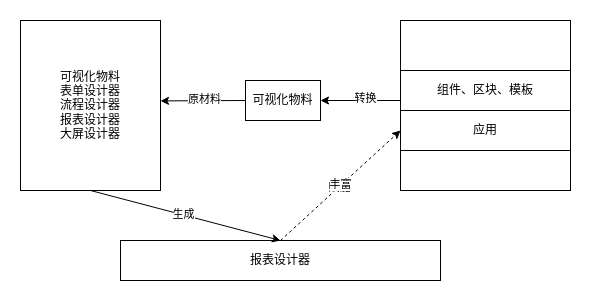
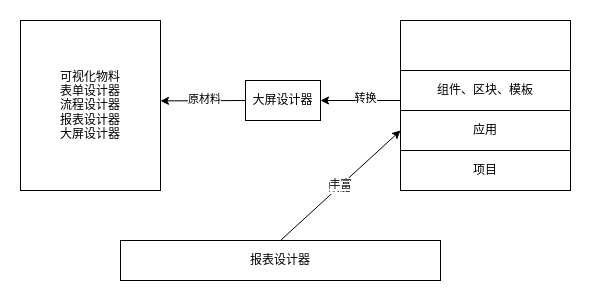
  <mxCell id="0" />
  <mxCell id="1" parent="0" />
  <mxCell id="2" value="" style="rounded=0;whiteSpace=wrap;html=1;" vertex="1" parent="1"><mxGeometry x="400" y="20" width="170" height="170" as="geometry" /></mxCell>
- <mxCell id="3" value="可视化物料" style="rounded=0;whiteSpace=wrap;html=1;" vertex="1" parent="1"><mxGeometry x="245" y="80" width="75" height="40" as="geometry" /></mxCell>
+ <mxCell id="3" value="大屏设计器" style="rounded=0;whiteSpace=wrap;html=1;" vertex="1" parent="1"><mxGeometry x="245" y="80" width="75" height="40" as="geometry" /></mxCell>
  <mxCell id="4" value="应用" style="rounded=0;whiteSpace=wrap;html=1;" vertex="1" parent="1"><mxGeometry x="400" y="110" width="170" height="40" as="geometry" /></mxCell>
+ <mxCell id="5" value="项目" style="rounded=0;whiteSpace=wrap;html=1;" vertex="1" parent="1"><mxGeometry x="400" y="150" width="170" height="40" as="geometry" /></mxCell>
  <mxCell id="6" value="组件、区块、模板" style="rounded=0;whiteSpace=wrap;html=1;" vertex="1" parent="1"><mxGeometry x="400" y="70" width="170" height="40" as="geometry" /></mxCell>
  <mxCell id="7" value="可视化物料&lt;div&gt;表单设计器&lt;/div&gt;&lt;div&gt;流程设计器&lt;/div&gt;&lt;div&gt;报表设计器&lt;/div&gt;&lt;div&gt;大屏设计器&lt;/div&gt;" style="rounded=0;whiteSpace=wrap;html=1;" vertex="1" parent="1"><mxGeometry x="20" y="20" width="140" height="170" as="geometry" /></mxCell>
  <mxCell id="8" value="报表设计器" style="rounded=0;whiteSpace=wrap;html=1;" vertex="1" parent="1"><mxGeometry x="120" y="240" width="320" height="40" as="geometry" /></mxCell>
  <mxCell id="9" value="" style="endArrow=classic;html=1;rounded=0;entryX=1;entryY=0.5;entryDx=0;entryDy=0;" edge="1" parent="1" target="3"><mxGeometry width="50" height="50" relative="1" as="geometry"><mxPoint x="400" y="100" as="sourcePoint" /><mxPoint x="450" y="50" as="targetPoint" /></mxGeometry></mxCell>
  <mxCell id="10" value="转换" style="edgeLabel;html=1;align=center;verticalAlign=middle;resizable=0;points=[];" vertex="1" connectable="0" parent="9"><mxGeometry x="-0.111" y="-3" relative="1" as="geometry"><mxPoint as="offset" /></mxGeometry></mxCell>
  <mxCell id="11" value="" style="endArrow=classic;html=1;rounded=0;exitX=0;exitY=0.5;exitDx=0;exitDy=0;entryX=1;entryY=0.473;entryDx=0;entryDy=0;entryPerimeter=0;" edge="1" parent="1" source="3" target="7"><mxGeometry width="50" height="50" relative="1" as="geometry"><mxPoint x="350" y="140" as="sourcePoint" /><mxPoint x="400" y="90" as="targetPoint" /></mxGeometry></mxCell>
  <mxCell id="12" value="原材料" style="edgeLabel;html=1;align=center;verticalAlign=middle;resizable=0;points=[];" vertex="1" connectable="0" parent="11"><mxGeometry x="-0.028" y="-2" relative="1" as="geometry"><mxPoint as="offset" /></mxGeometry></mxCell>
- <mxCell id="13" value="" style="endArrow=classic;html=1;rounded=0;exitX=0.5;exitY=1;exitDx=0;exitDy=0;entryX=0.5;entryY=0;entryDx=0;entryDy=0;" edge="1" parent="1" source="7" target="8"><mxGeometry width="50" height="50" relative="1" as="geometry"><mxPoint x="250" y="210" as="sourcePoint" /><mxPoint x="300" y="160" as="targetPoint" /></mxGeometry></mxCell>
- <mxCell id="14" value="生成" style="edgeLabel;html=1;align=center;verticalAlign=middle;resizable=0;points=[];" vertex="1" connectable="0" parent="13"><mxGeometry x="-0.031" y="1" relative="1" as="geometry"><mxPoint as="offset" /></mxGeometry></mxCell>
- <mxCell id="15" value="" style="endArrow=classic;html=1;rounded=0;entryX=0;entryY=0.5;entryDx=0;entryDy=0;exitX=0.5;exitY=0;exitDx=0;exitDy=0;dashed=1;" edge="1" parent="1" source="8" target="4"><mxGeometry width="50" height="50" relative="1" as="geometry"><mxPoint x="100" y="200" as="sourcePoint" /><mxPoint x="315" y="260" as="targetPoint" /></mxGeometry></mxCell>
+ <mxCell id="15" value="" style="endArrow=classic;html=1;rounded=0;entryX=0;entryY=0.5;entryDx=0;entryDy=0;exitX=0.5;exitY=0;exitDx=0;exitDy=0;" edge="1" parent="1" source="8" target="4"><mxGeometry width="50" height="50" relative="1" as="geometry"><mxPoint x="100" y="200" as="sourcePoint" /><mxPoint x="315" y="260" as="targetPoint" /></mxGeometry></mxCell>
  <mxCell id="16" value="赋能" style="edgeLabel;html=1;align=center;verticalAlign=middle;resizable=0;points=[];" vertex="1" connectable="0" parent="15"><mxGeometry x="-0.032" relative="1" as="geometry"><mxPoint as="offset" /></mxGeometry></mxCell>
  <mxCell id="17" value="丰富" style="edgeLabel;html=1;align=center;verticalAlign=middle;resizable=0;points=[];" vertex="1" connectable="0" parent="15"><mxGeometry x="0.01" y="2" relative="1" as="geometry"><mxPoint as="offset" /></mxGeometry></mxCell>
